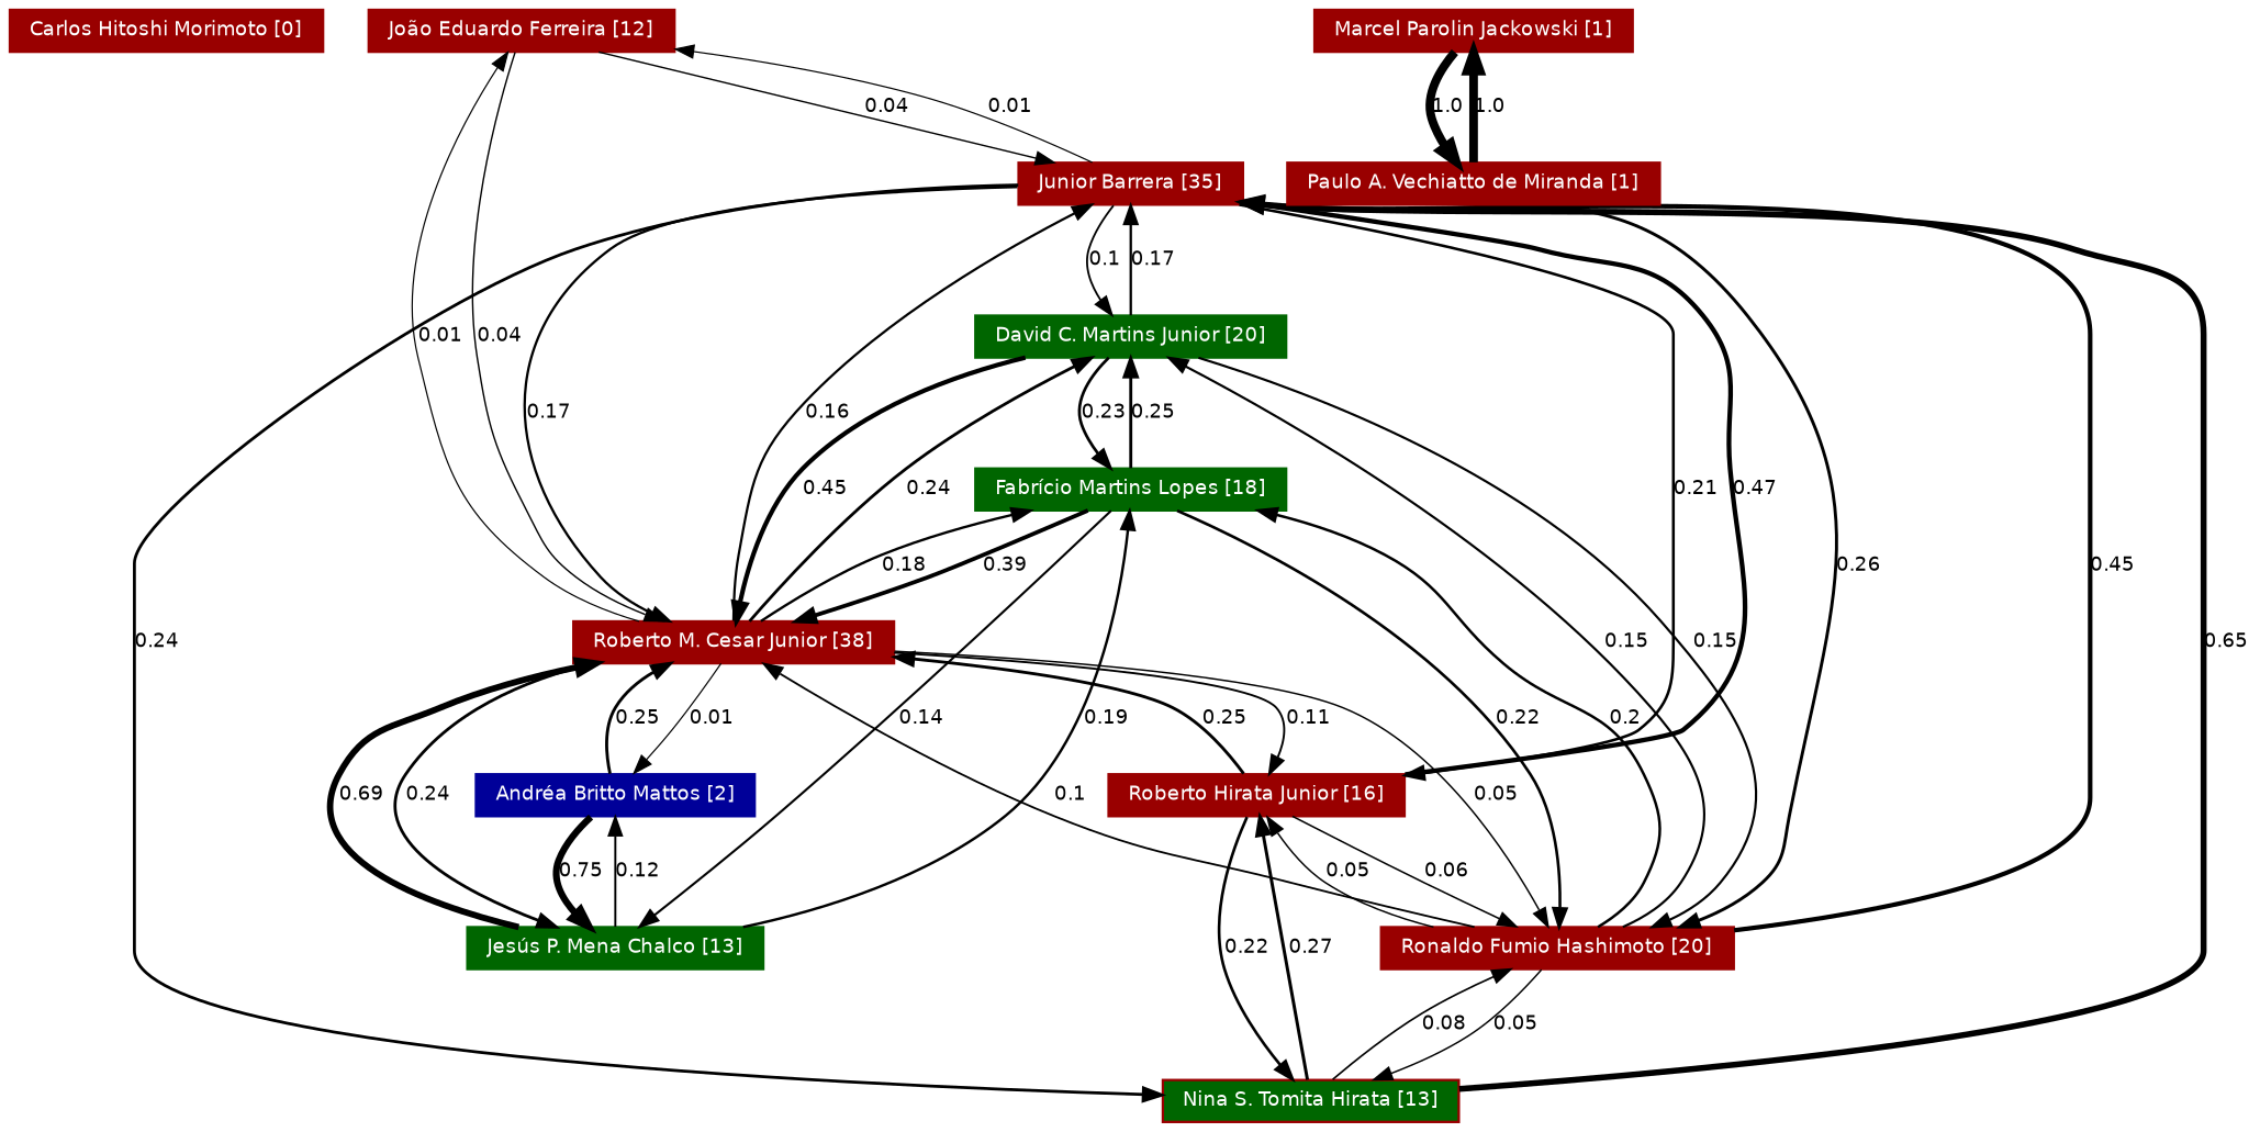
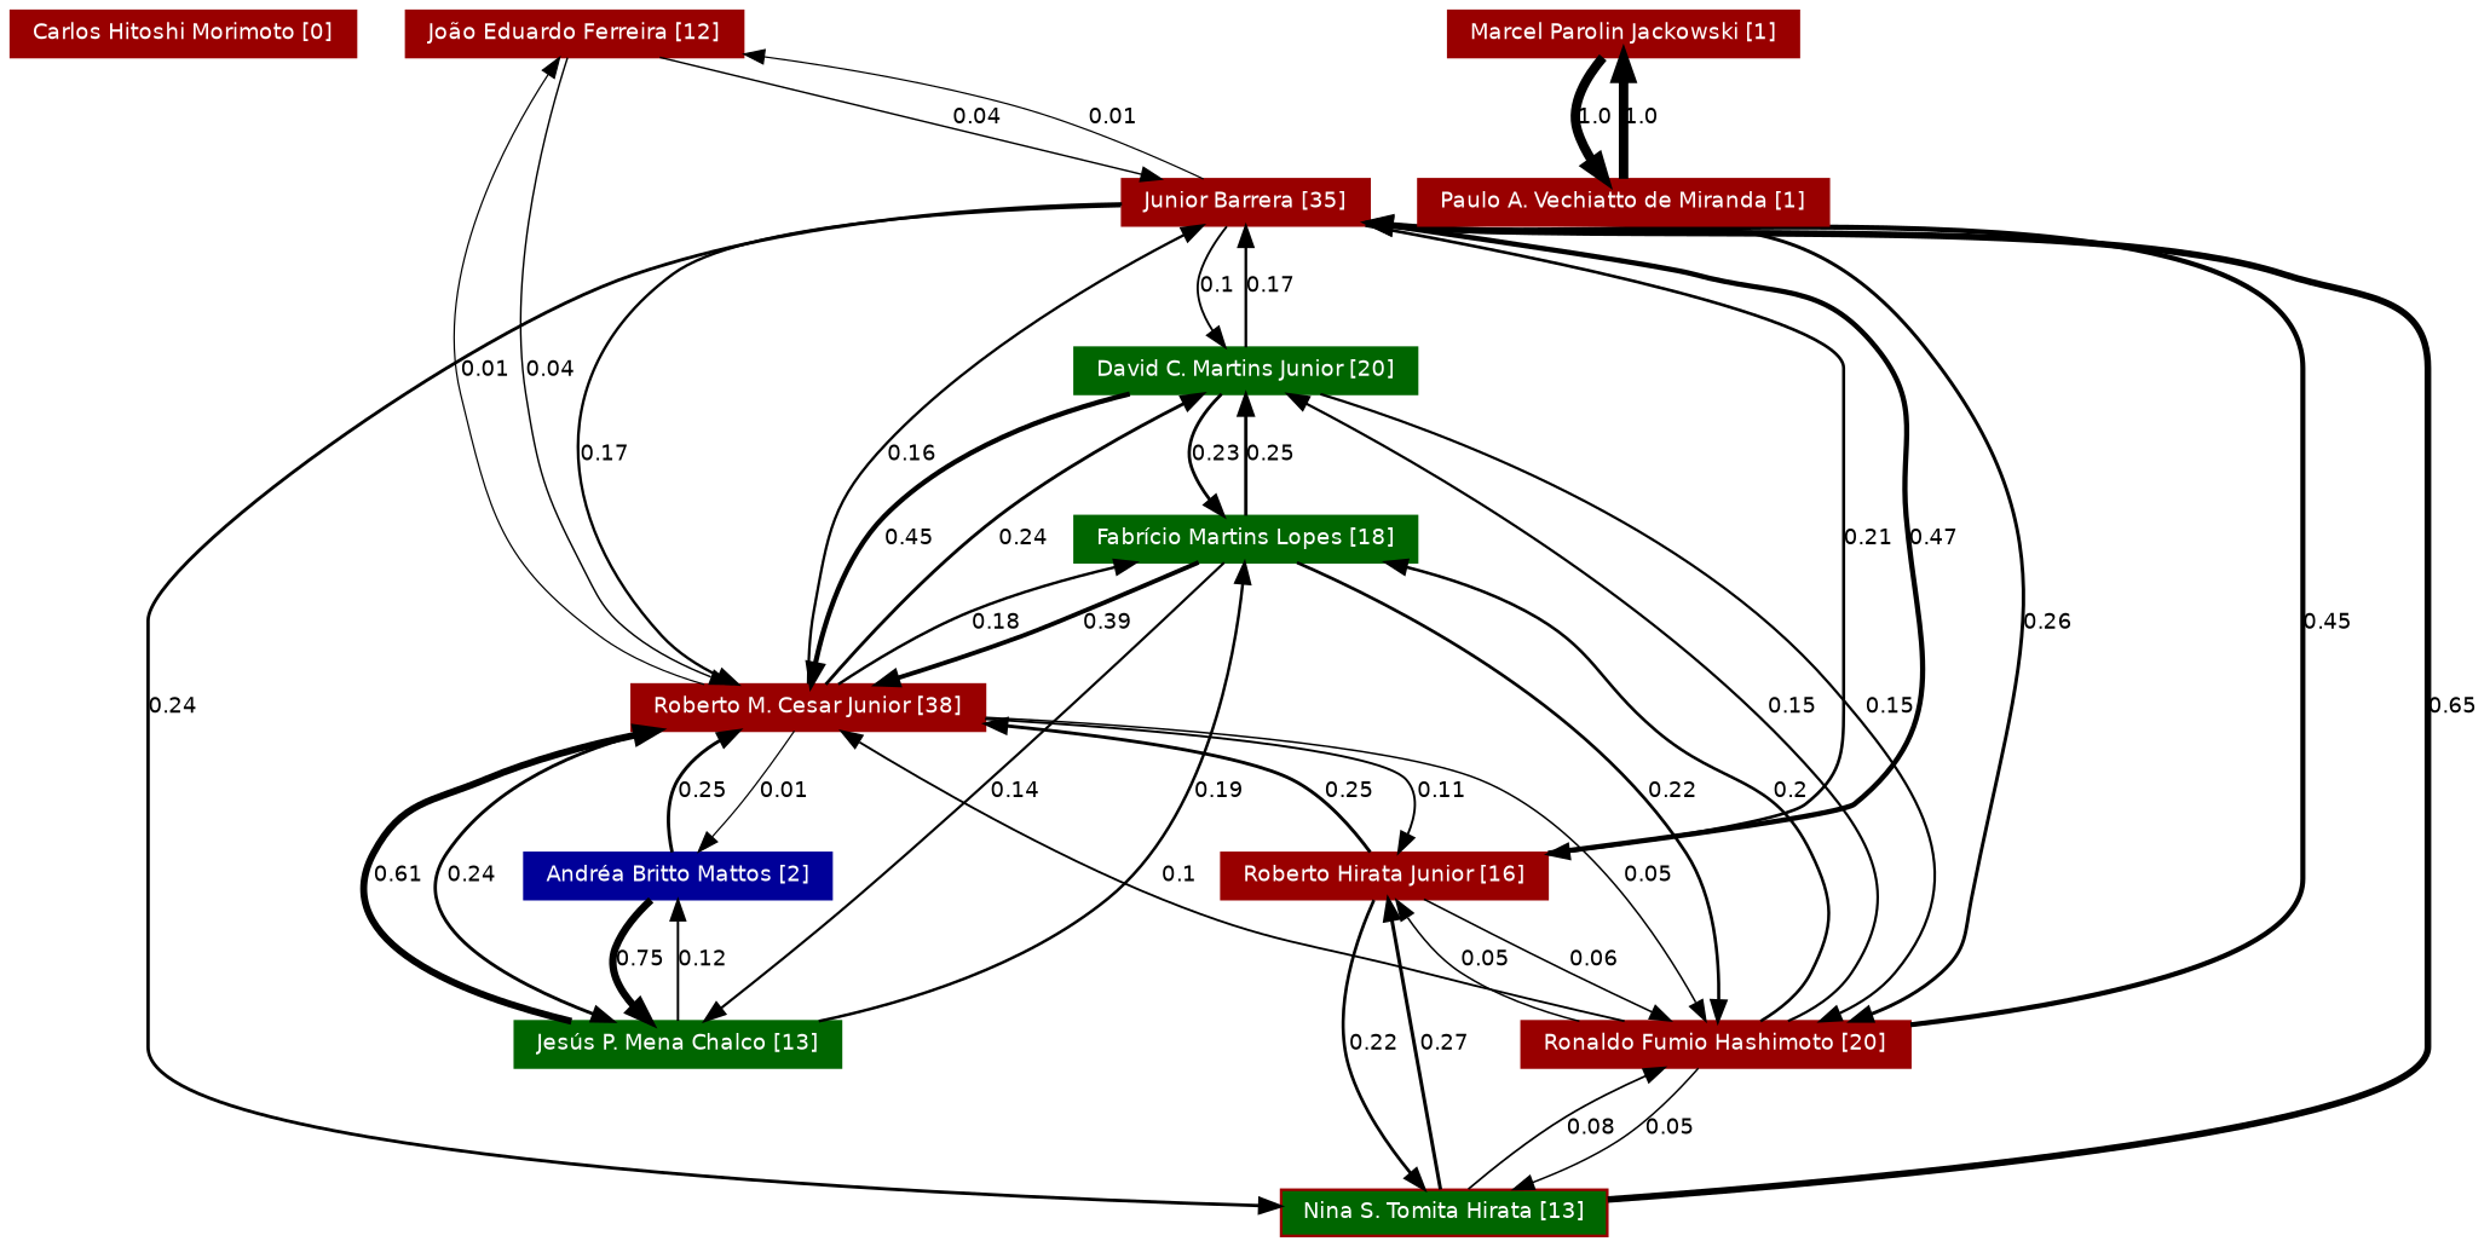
  strict digraph {
    fontname="DejaVu Sans"
    node [color="#990000" fontcolor="#FFFFFF" fontname="DejaVu Sans" fontsize=8 shape=rectangle style=filled]
    edge [arrowhead=normal arrowsize=0.75 fontname="DejaVu Sans" fontsize=8 penwidth=0.53]
    n1 [height=0.23611 label="Carlos Hitoshi Morimoto [0]" width=1.5139]
    n2 [height=0.23611 label="João Eduardo Ferreira [12]" width=1.4583]
    n3 [height=0.23611 label="Junior Barrera [35]" width=1.1111]
    n4 [height=0.23611 label="Roberto M. Cesar Junior [38]" width=1.5556]
    n5 [fillcolor="#006600" height=0.23611 label="Nina S. Tomita Hirata [13]" width=1.4722]
    n6 [height=0.23611 label="Roberto Hirata Junior [16]" width=1.4306]
    n7 [height=0.23611 label="Ronaldo Fumio Hashimoto [20]" width=1.6389]
    n8 [color="#006600" height=0.23611 label="David C. Martins Junior [20]" width=1.5278]
    n9 [color="#006600" height=0.23611 label="Jesús P. Mena Chalco [13]" width=1.4306]
    n10 [color="#006600" height=0.23611 label="Fabrício Martins Lopes [18]" width=1.5]
    n11 [color="#000099" height=0.23611 label="Andréa Britto Mattos [2]" width=1.3611]
    n12 [height=0.23611 label="Marcel Parolin Jackowski [1]" width=1.5694]
    n13 [height=0.23611 label="Paulo A. Vechiatto de Miranda [1]" width=1.8056]
    n2 -> n3 [label=0.04 penwidth=0.62]
    n2 -> n4 [label=0.04 penwidth=0.62]
    n3 -> n2 [label=0.01]
    n3 -> n4 [label=0.17 penwidth=1.01]
    n3 -> n5 [label=0.24 penwidth=1.22]
    n3 -> n6 [label=0.21 penwidth=1.13]
    n3 -> n7 [label=0.26 penwidth=1.28]
    n3 -> n8 [label=0.1 penwidth=0.8]
    n4 -> n2 [label=0.01]
    n4 -> n3 [label=0.16 penwidth=0.98]
    n4 -> n6 [label=0.11 penwidth=0.83]
    n4 -> n7 [label=0.05 penwidth=0.65]
    n4 -> n8 [label=0.24 penwidth=1.22]
    n4 -> n9 [label=0.24 penwidth=1.22]
    n4 -> n10 [label=0.18 penwidth=1.04]
    n4 -> n11 [label=0.01]
    n5 -> n3 [label=0.65 penwidth=2.45]
    n5 -> n6 [label=0.27 penwidth=1.31]
    n5 -> n7 [label=0.08 penwidth=0.74]
    n6 -> n3 [label=0.47 penwidth=1.91]
    n6 -> n4 [label=0.25 penwidth=1.25]
    n6 -> n5 [label=0.22 penwidth=1.16]
    n6 -> n7 [label=0.06 penwidth=0.68]
    n7 -> n3 [label=0.45 penwidth=1.85]
    n7 -> n4 [label=0.1 penwidth=0.8]
    n7 -> n5 [label=0.05 penwidth=0.65]
    n7 -> n6 [label=0.05 penwidth=0.65]
    n7 -> n8 [label=0.15 penwidth=0.95]
    n7 -> n10 [label=0.2 penwidth=1.1]
    n8 -> n3 [label=0.17 penwidth=1.01]
    n8 -> n4 [label=0.45 penwidth=1.85]
    n8 -> n7 [label=0.15 penwidth=0.95]
    n8 -> n10 [label=0.23 penwidth=1.19]
-   n9 -> n4 [label=0.69 penwidth=2.57]
+   n9 -> n4 [label=0.61 penwidth=2.57]
    n9 -> n10 [label=0.19 penwidth=1.07]
    n9 -> n11 [label=0.12 penwidth=0.86]
    n10 -> n4 [label=0.39 penwidth=1.67]
    n10 -> n7 [label=0.22 penwidth=1.16]
    n10 -> n8 [label=0.25 penwidth=1.25]
    n10 -> n9 [label=0.14 penwidth=0.92]
    n11 -> n4 [label=0.25 penwidth=1.25]
    n11 -> n9 [label=0.75 penwidth=2.75]
    n12 -> n13 [label=1.0 penwidth=3.5]
    n13 -> n12 [label=1.0 penwidth=3.5]
  }
